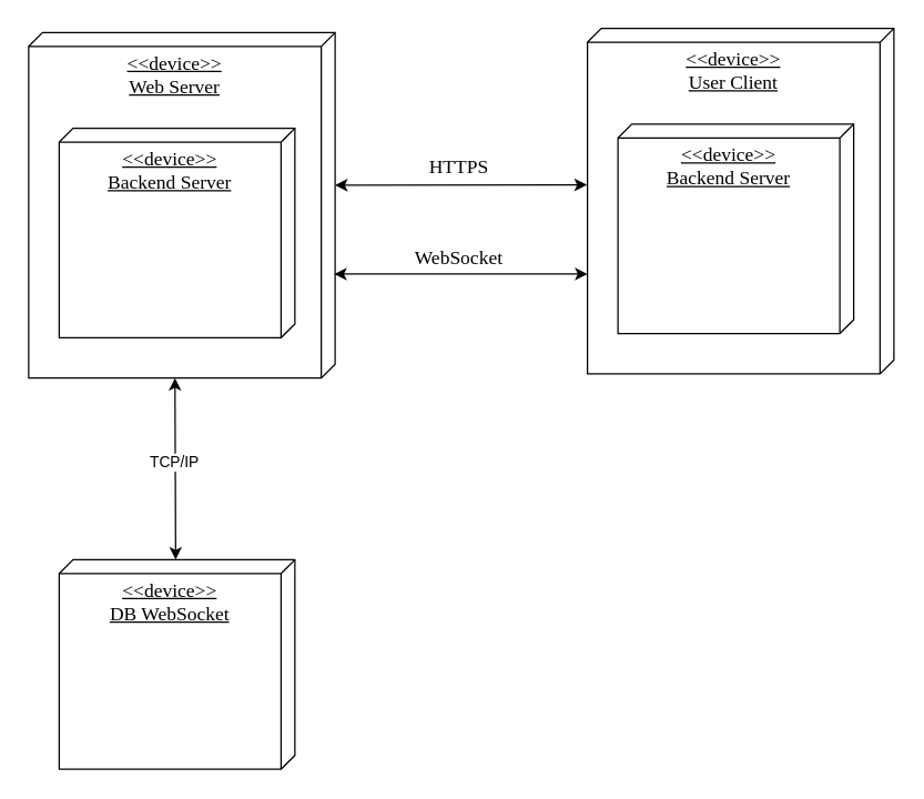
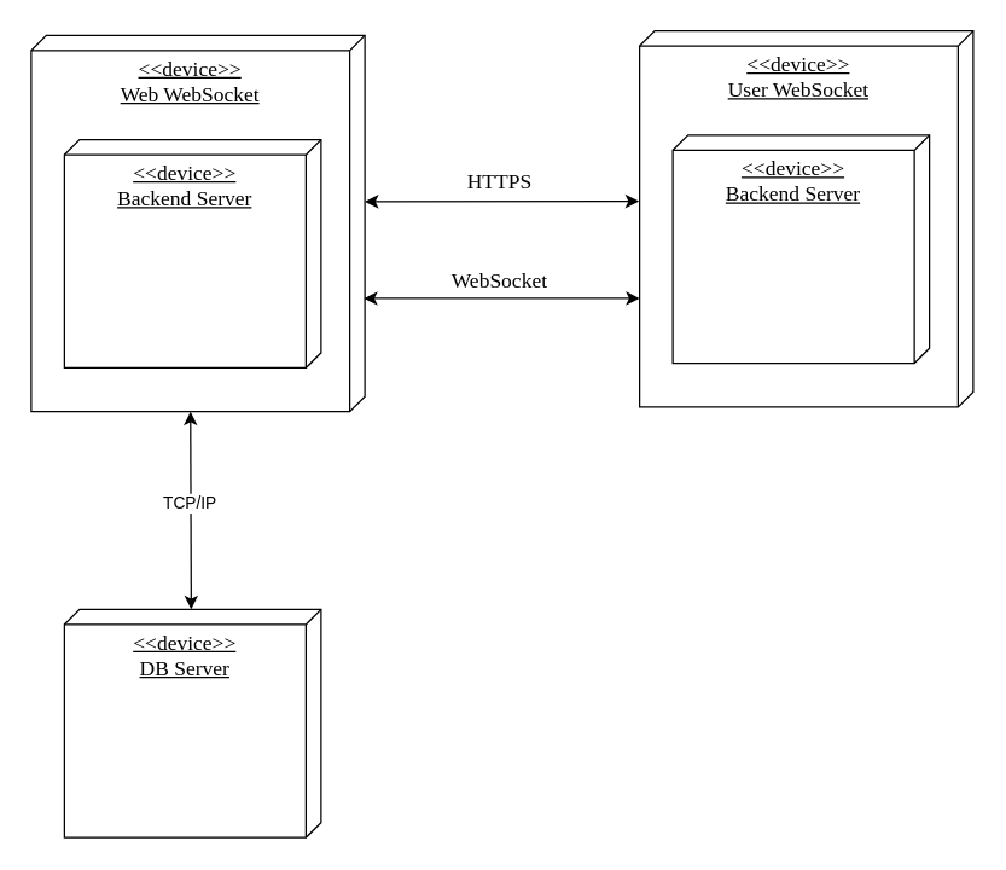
  <mxCell id="0" />
  <mxCell id="1" parent="0" />
- <mxCell id="2" value="&lt;div style=&quot;&quot;&gt;&amp;lt;&amp;lt;device&amp;gt;&amp;gt;&lt;/div&gt;&lt;div style=&quot;&quot;&gt;Web Server&lt;/div&gt;" style="verticalAlign=top;align=center;spacingTop=8;spacingLeft=2;spacingRight=12;shape=cube;size=10;direction=south;fontStyle=4;html=1;whiteSpace=wrap;fontFamily=Times New Roman;fontSize=14;" vertex="1" parent="1"><mxGeometry x="20" y="23" width="221" height="249" as="geometry" /></mxCell>
+ <mxCell id="2" value="&lt;div style=&quot;&quot;&gt;&amp;lt;&amp;lt;device&amp;gt;&amp;gt;&lt;/div&gt;&lt;div style=&quot;&quot;&gt;Web WebSocket&lt;/div&gt;" style="verticalAlign=top;align=center;spacingTop=8;spacingLeft=2;spacingRight=12;shape=cube;size=10;direction=south;fontStyle=4;html=1;whiteSpace=wrap;fontFamily=Times New Roman;fontSize=14;" vertex="1" parent="1"><mxGeometry x="20" y="23" width="221" height="249" as="geometry" /></mxCell>
  <mxCell id="3" value="&lt;div style=&quot;&quot;&gt;&amp;lt;&amp;lt;device&amp;gt;&amp;gt;&lt;/div&gt;&lt;div style=&quot;&quot;&gt;Backend Server&lt;/div&gt;" style="verticalAlign=top;align=center;spacingTop=8;spacingLeft=2;spacingRight=12;shape=cube;size=10;direction=south;fontStyle=4;html=1;whiteSpace=wrap;fontFamily=Times New Roman;fontSize=14;" vertex="1" parent="1"><mxGeometry x="42" y="92" width="170" height="151" as="geometry" /></mxCell>
- <mxCell id="4" value="&lt;div style=&quot;&quot;&gt;&amp;lt;&amp;lt;device&amp;gt;&amp;gt;&lt;/div&gt;&lt;div style=&quot;&quot;&gt;User Client&lt;/div&gt;" style="verticalAlign=top;align=center;spacingTop=8;spacingLeft=2;spacingRight=12;shape=cube;size=10;direction=south;fontStyle=4;html=1;whiteSpace=wrap;fontFamily=Times New Roman;fontSize=14;" vertex="1" parent="1"><mxGeometry x="423" y="20" width="221" height="249" as="geometry" /></mxCell>
+ <mxCell id="4" value="&lt;div style=&quot;&quot;&gt;&amp;lt;&amp;lt;device&amp;gt;&amp;gt;&lt;/div&gt;&lt;div style=&quot;&quot;&gt;User WebSocket&lt;/div&gt;" style="verticalAlign=top;align=center;spacingTop=8;spacingLeft=2;spacingRight=12;shape=cube;size=10;direction=south;fontStyle=4;html=1;whiteSpace=wrap;fontFamily=Times New Roman;fontSize=14;" vertex="1" parent="1"><mxGeometry x="423" y="20" width="221" height="249" as="geometry" /></mxCell>
  <mxCell id="5" value="&lt;div style=&quot;&quot;&gt;&amp;lt;&amp;lt;device&amp;gt;&amp;gt;&lt;/div&gt;&lt;div style=&quot;&quot;&gt;Backend Server&lt;/div&gt;" style="verticalAlign=top;align=center;spacingTop=8;spacingLeft=2;spacingRight=12;shape=cube;size=10;direction=south;fontStyle=4;html=1;whiteSpace=wrap;fontFamily=Times New Roman;fontSize=14;" vertex="1" parent="1"><mxGeometry x="445" y="89" width="170" height="151" as="geometry" /></mxCell>
- <mxCell id="6" value="&lt;div style=&quot;&quot;&gt;&amp;lt;&amp;lt;device&amp;gt;&amp;gt;&lt;/div&gt;&lt;div style=&quot;&quot;&gt;DB WebSocket&lt;/div&gt;" style="verticalAlign=top;align=center;spacingTop=8;spacingLeft=2;spacingRight=12;shape=cube;size=10;direction=south;fontStyle=4;html=1;whiteSpace=wrap;fontFamily=Times New Roman;fontSize=14;" vertex="1" parent="1"><mxGeometry x="42" y="403" width="170" height="151" as="geometry" /></mxCell>
+ <mxCell id="6" value="&lt;div style=&quot;&quot;&gt;&amp;lt;&amp;lt;device&amp;gt;&amp;gt;&lt;/div&gt;&lt;div style=&quot;&quot;&gt;DB Server&lt;/div&gt;" style="verticalAlign=top;align=center;spacingTop=8;spacingLeft=2;spacingRight=12;shape=cube;size=10;direction=south;fontStyle=4;html=1;whiteSpace=wrap;fontFamily=Times New Roman;fontSize=14;" vertex="1" parent="1"><mxGeometry x="42" y="403" width="170" height="151" as="geometry" /></mxCell>
  <mxCell id="7" value="" style="endArrow=classic;startArrow=classic;html=1;rounded=0;exitX=0.699;exitY=0.003;exitDx=0;exitDy=0;exitPerimeter=0;" edge="1" parent="1" source="2"><mxGeometry width="50" height="50" relative="1" as="geometry"><mxPoint x="304" y="176" as="sourcePoint" /><mxPoint x="423" y="197" as="targetPoint" /></mxGeometry></mxCell>
  <mxCell id="8" value="" style="endArrow=classic;startArrow=classic;html=1;rounded=0;exitX=0.699;exitY=0.003;exitDx=0;exitDy=0;exitPerimeter=0;entryX=0.453;entryY=1.002;entryDx=0;entryDy=0;entryPerimeter=0;" edge="1" parent="1" target="4"><mxGeometry width="50" height="50" relative="1" as="geometry"><mxPoint x="241" y="133" as="sourcePoint" /><mxPoint x="422" y="133" as="targetPoint" /></mxGeometry></mxCell>
  <mxCell id="9" value="HTTPS" style="edgeLabel;html=1;align=center;verticalAlign=middle;resizable=0;points=[];fontFamily=Times New Roman;fontSize=14;" vertex="1" connectable="0" parent="1"><mxGeometry x="329" y="120.003" as="geometry" /></mxCell>
  <mxCell id="10" value="WebSocket" style="edgeLabel;html=1;align=center;verticalAlign=middle;resizable=0;points=[];fontFamily=Times New Roman;fontSize=14;" vertex="1" connectable="0" parent="1"><mxGeometry x="329" y="185.003" as="geometry" /></mxCell>
  <mxCell id="11" value="" style="endArrow=classic;startArrow=classic;html=1;rounded=0;exitX=0;exitY=0;exitDx=249;exitDy=115.5;exitPerimeter=0;" edge="1" parent="1" source="2"><mxGeometry width="50" height="50" relative="1" as="geometry"><mxPoint x="200" y="356" as="sourcePoint" /><mxPoint x="126" y="403" as="targetPoint" /></mxGeometry></mxCell>
  <mxCell id="12" value="TCP/IP" style="edgeLabel;html=1;align=center;verticalAlign=middle;resizable=0;points=[];" vertex="1" connectable="0" parent="11"><mxGeometry x="-0.071" y="-1" relative="1" as="geometry"><mxPoint y="-1" as="offset" /></mxGeometry></mxCell>
